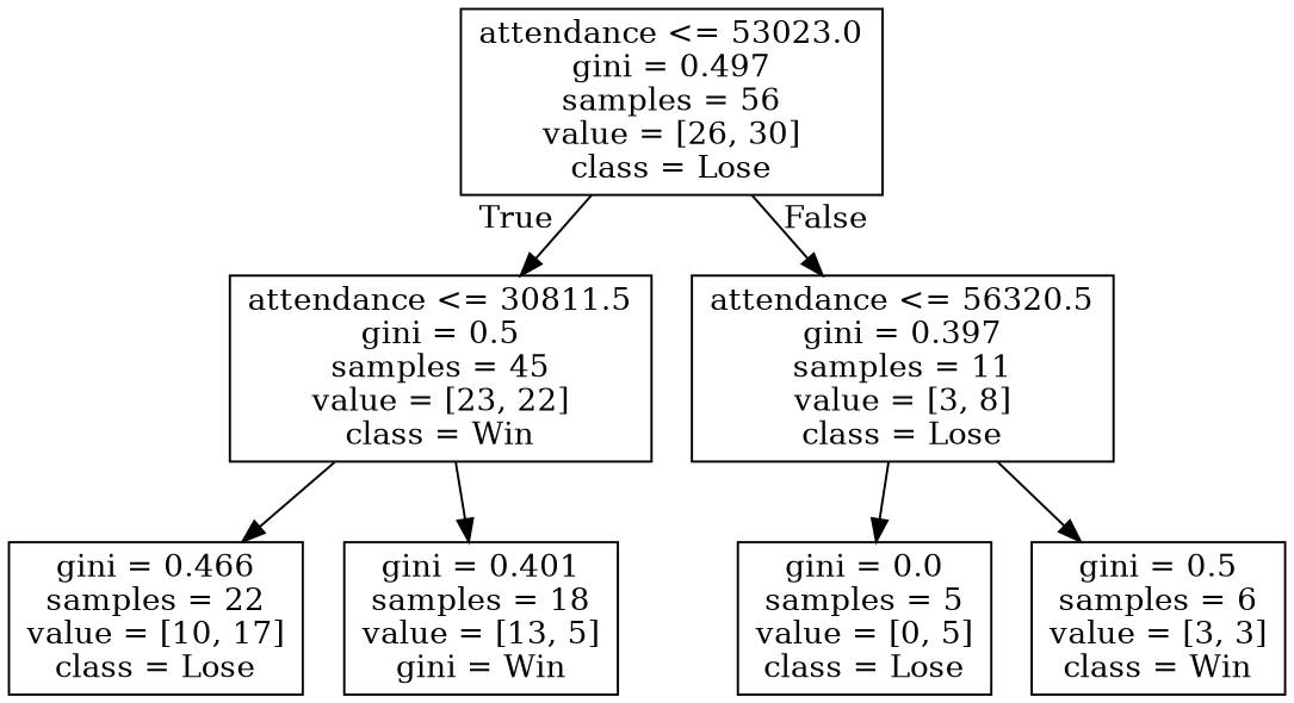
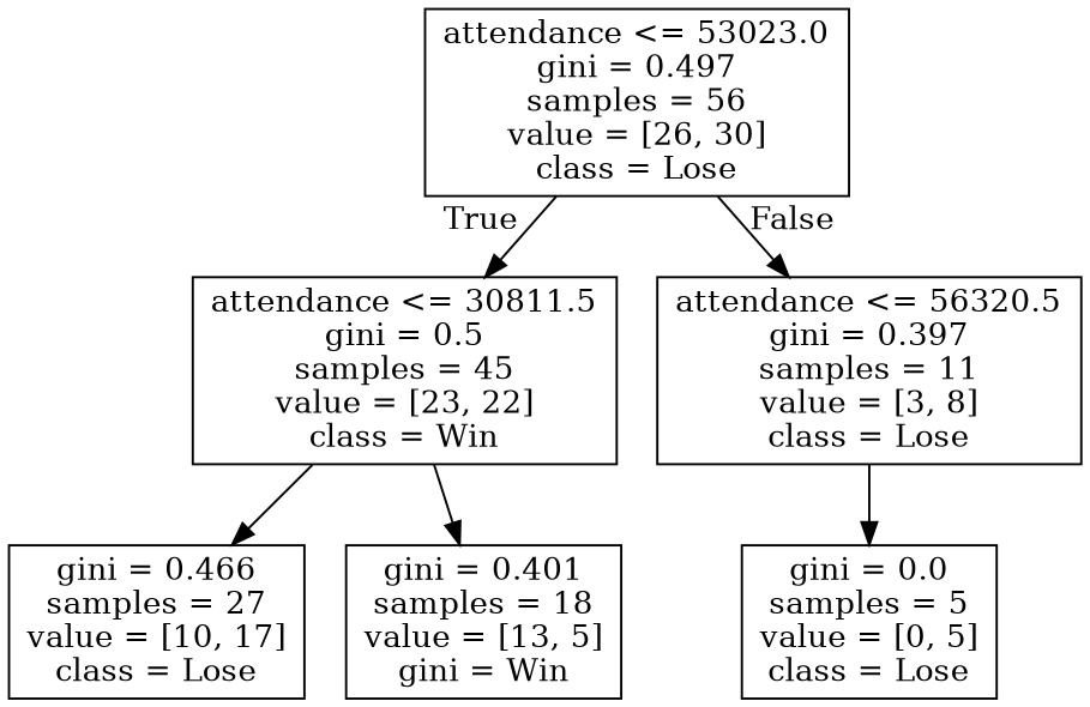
  digraph {
    node [shape=box]
    n1 [label="attendance <= 53023.0\ngini = 0.497\nsamples = 56\nvalue = [26, 30]\nclass = Lose"]
    n2 [label="attendance <= 30811.5\ngini = 0.5\nsamples = 45\nvalue = [23, 22]\nclass = Win"]
    n3 [label="attendance <= 56320.5\ngini = 0.397\nsamples = 11\nvalue = [3, 8]\nclass = Lose"]
-   n4 [label="gini = 0.466\nsamples = 22\nvalue = [10, 17]\nclass = Lose"]
+   n4 [label="gini = 0.466\nsamples = 27\nvalue = [10, 17]\nclass = Lose"]
    n5 [label="gini = 0.401\nsamples = 18\nvalue = [13, 5]\ngini = Win"]
    n6 [label="gini = 0.0\nsamples = 5\nvalue = [0, 5]\nclass = Lose"]
-   n7 [label="gini = 0.5\nsamples = 6\nvalue = [3, 3]\nclass = Win"]
    n1 -> n2 [headlabel=True labelangle=45 labeldistance=2.5]
    n1 -> n3 [headlabel=False labelangle=-45 labeldistance=2.5]
    n2 -> n4
    n2 -> n5
    n3 -> n6
-   n3 -> n7
  }
